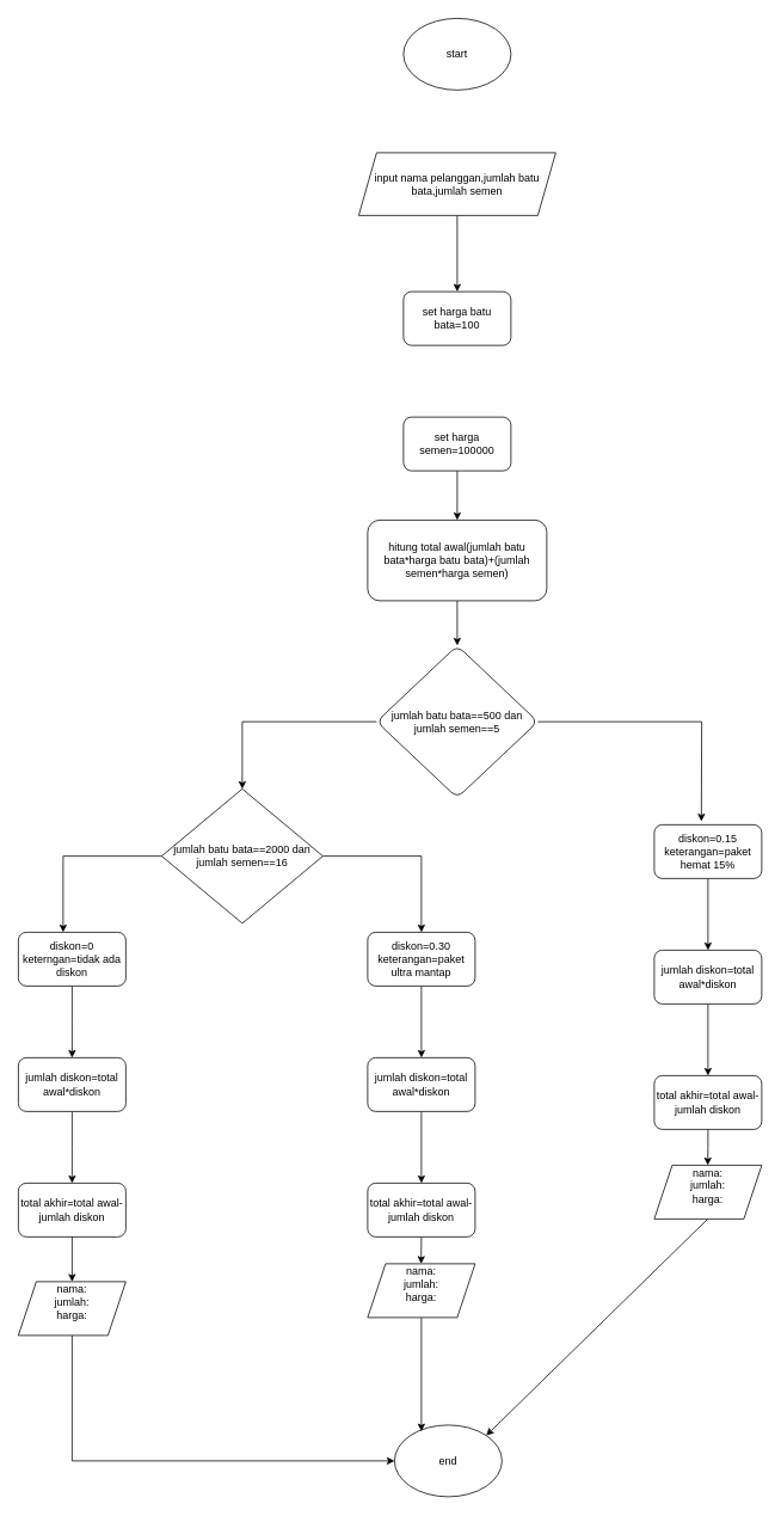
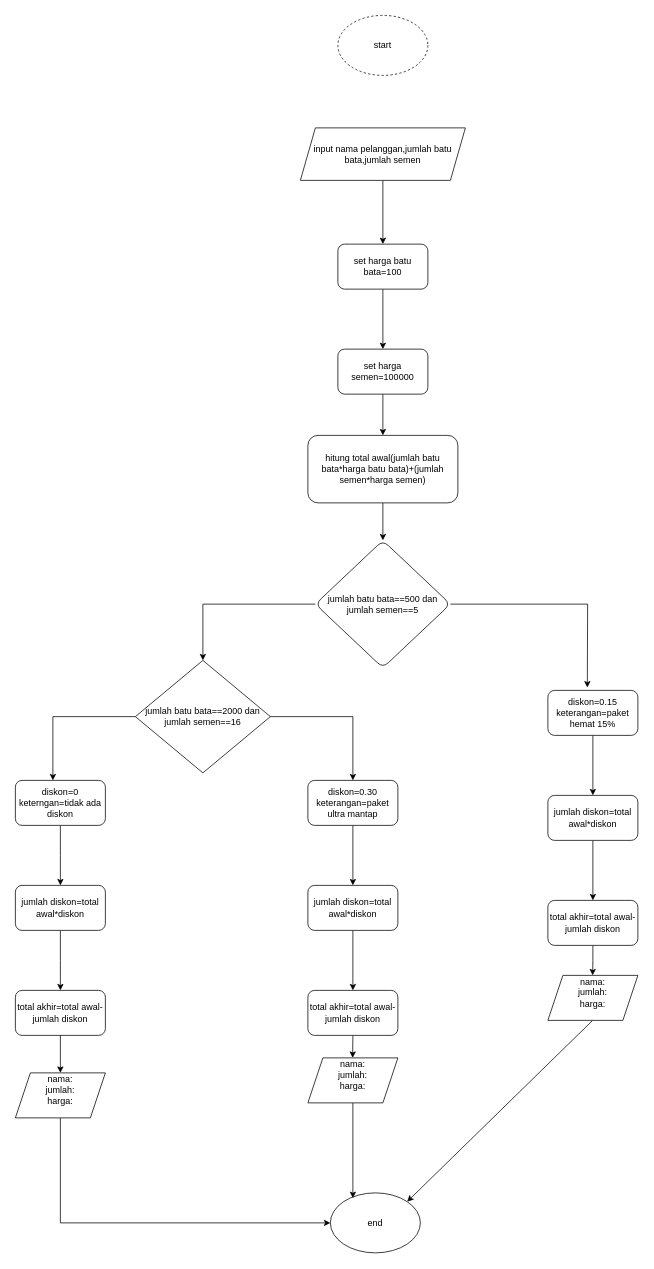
  <mxCell id="0" />
  <mxCell id="1" parent="0" />
- <mxCell id="2" value="start" style="ellipse;whiteSpace=wrap;html=1;strokeColor=#000000;" vertex="1" parent="1"><mxGeometry x="450" y="20" width="120" height="80" as="geometry" /></mxCell>
+ <mxCell id="2" value="start" style="ellipse;whiteSpace=wrap;html=1;strokeColor=#000000;dashed=1;" vertex="1" parent="1"><mxGeometry x="450" y="20" width="120" height="80" as="geometry" /></mxCell>
  <mxCell id="3" value="" style="edgeStyle=orthogonalEdgeStyle;rounded=0;orthogonalLoop=1;jettySize=auto;html=1;" edge="1" parent="1" source="4" target="6"><mxGeometry relative="1" as="geometry" /></mxCell>
  <mxCell id="4" value="input nama pelanggan,jumlah batu bata,jumlah semen" style="shape=parallelogram;perimeter=parallelogramPerimeter;whiteSpace=wrap;html=1;fixedSize=1;strokeColor=#000000;" vertex="1" parent="1"><mxGeometry x="400" y="170" width="220" height="70" as="geometry" /></mxCell>
+ <mxCell id="5" value="" style="edgeStyle=orthogonalEdgeStyle;rounded=0;orthogonalLoop=1;jettySize=auto;html=1;" edge="1" parent="1" source="6" target="8"><mxGeometry relative="1" as="geometry" /></mxCell>
  <mxCell id="6" value="set harga batu bata=100" style="rounded=1;whiteSpace=wrap;html=1;strokeColor=#000000;" vertex="1" parent="1"><mxGeometry x="450" y="325" width="120" height="60" as="geometry" /></mxCell>
  <mxCell id="7" value="" style="edgeStyle=orthogonalEdgeStyle;rounded=0;orthogonalLoop=1;jettySize=auto;html=1;" edge="1" parent="1" source="8" target="10"><mxGeometry relative="1" as="geometry" /></mxCell>
  <mxCell id="8" value="set harga semen=100000" style="rounded=1;whiteSpace=wrap;html=1;strokeColor=#000000;" vertex="1" parent="1"><mxGeometry x="450" y="465" width="120" height="60" as="geometry" /></mxCell>
  <mxCell id="9" value="" style="edgeStyle=orthogonalEdgeStyle;rounded=0;orthogonalLoop=1;jettySize=auto;html=1;" edge="1" parent="1" source="10" target="11"><mxGeometry relative="1" as="geometry" /></mxCell>
  <mxCell id="10" value="hitung total awal(jumlah batu bata*harga batu bata)+(jumlah semen*harga semen)" style="whiteSpace=wrap;html=1;strokeColor=#000000;rounded=1;" vertex="1" parent="1"><mxGeometry x="410" y="580" width="200" height="90" as="geometry" /></mxCell>
  <mxCell id="11" value="jumlah batu bata==500 dan jumlah semen==5" style="rhombus;whiteSpace=wrap;html=1;strokeColor=#000000;rounded=1;" vertex="1" parent="1"><mxGeometry x="420" y="720" width="180" height="170" as="geometry" /></mxCell>
  <mxCell id="12" value="" style="endArrow=classic;html=1;rounded=0;exitX=1;exitY=0.5;exitDx=0;exitDy=0;entryX=0.605;entryY=0.019;entryDx=0;entryDy=0;entryPerimeter=0;" edge="1" parent="1" source="11"><mxGeometry width="50" height="50" relative="1" as="geometry"><mxPoint x="420" y="680" as="sourcePoint" /><mxPoint x="782.6" y="916.14" as="targetPoint" /><Array as="points"><mxPoint x="783" y="805" /></Array></mxGeometry></mxCell>
  <mxCell id="13" value="" style="edgeStyle=orthogonalEdgeStyle;rounded=0;orthogonalLoop=1;jettySize=auto;html=1;" edge="1" parent="1" source="14" target="31"><mxGeometry relative="1" as="geometry" /></mxCell>
  <mxCell id="14" value="diskon=0.15&lt;div&gt;keterangan=paket hemat 15%&lt;/div&gt;" style="rounded=1;whiteSpace=wrap;html=1;" vertex="1" parent="1"><mxGeometry x="730" y="920" width="120" height="60" as="geometry" /></mxCell>
  <mxCell id="15" value="" style="endArrow=classic;html=1;rounded=0;exitX=0;exitY=0.5;exitDx=0;exitDy=0;" edge="1" parent="1" source="11"><mxGeometry width="50" height="50" relative="1" as="geometry"><mxPoint x="430" y="730" as="sourcePoint" /><mxPoint x="270" y="880" as="targetPoint" /><Array as="points"><mxPoint x="270" y="805" /></Array></mxGeometry></mxCell>
  <mxCell id="16" value="jumlah batu bata==2000 dan jumlah semen==16" style="rhombus;whiteSpace=wrap;html=1;" vertex="1" parent="1"><mxGeometry x="180" y="880" width="180" height="150" as="geometry" /></mxCell>
  <mxCell id="17" value="" style="endArrow=classic;html=1;rounded=0;exitX=0;exitY=0.5;exitDx=0;exitDy=0;" edge="1" parent="1" source="16"><mxGeometry width="50" height="50" relative="1" as="geometry"><mxPoint x="430" y="730" as="sourcePoint" /><mxPoint x="70" y="1040" as="targetPoint" /><Array as="points"><mxPoint x="70" y="955" /></Array></mxGeometry></mxCell>
  <mxCell id="18" value="" style="endArrow=classic;html=1;rounded=0;exitX=1;exitY=0.5;exitDx=0;exitDy=0;entryX=0.5;entryY=0;entryDx=0;entryDy=0;" edge="1" parent="1" source="16" target="20"><mxGeometry width="50" height="50" relative="1" as="geometry"><mxPoint x="430" y="880" as="sourcePoint" /><mxPoint x="470" y="1040" as="targetPoint" /><Array as="points"><mxPoint x="470" y="955" /></Array></mxGeometry></mxCell>
  <mxCell id="19" value="" style="edgeStyle=orthogonalEdgeStyle;rounded=0;orthogonalLoop=1;jettySize=auto;html=1;" edge="1" parent="1" source="20" target="24"><mxGeometry relative="1" as="geometry" /></mxCell>
  <mxCell id="20" value="diskon=0.30&lt;div&gt;keterangan=paket ultra mantap&lt;/div&gt;" style="rounded=1;whiteSpace=wrap;html=1;" vertex="1" parent="1"><mxGeometry x="410" y="1040" width="120" height="60" as="geometry" /></mxCell>
  <mxCell id="21" value="" style="edgeStyle=orthogonalEdgeStyle;rounded=0;orthogonalLoop=1;jettySize=auto;html=1;" edge="1" parent="1" source="22"><mxGeometry relative="1" as="geometry"><mxPoint x="80" y="1180" as="targetPoint" /></mxGeometry></mxCell>
  <mxCell id="22" value="diskon=0&lt;div&gt;keterngan=tidak ada diskon&lt;/div&gt;" style="rounded=1;whiteSpace=wrap;html=1;" vertex="1" parent="1"><mxGeometry x="20" y="1040" width="120" height="60" as="geometry" /></mxCell>
  <mxCell id="23" value="" style="edgeStyle=orthogonalEdgeStyle;rounded=0;orthogonalLoop=1;jettySize=auto;html=1;" edge="1" parent="1" source="24" target="26"><mxGeometry relative="1" as="geometry" /></mxCell>
  <mxCell id="24" value="jumlah diskon=total awal*diskon" style="whiteSpace=wrap;html=1;rounded=1;" vertex="1" parent="1"><mxGeometry x="410" y="1180" width="120" height="60" as="geometry" /></mxCell>
  <mxCell id="25" style="edgeStyle=orthogonalEdgeStyle;rounded=0;orthogonalLoop=1;jettySize=auto;html=1;exitX=0.5;exitY=1;exitDx=0;exitDy=0;" edge="1" parent="1" source="26"><mxGeometry relative="1" as="geometry"><mxPoint x="469.714" y="1410" as="targetPoint" /></mxGeometry></mxCell>
  <mxCell id="26" value="total akhir=total awal-jumlah diskon" style="whiteSpace=wrap;html=1;rounded=1;" vertex="1" parent="1"><mxGeometry x="410" y="1320" width="120" height="60" as="geometry" /></mxCell>
  <mxCell id="27" value="" style="edgeStyle=orthogonalEdgeStyle;rounded=0;orthogonalLoop=1;jettySize=auto;html=1;" edge="1" parent="1" source="28"><mxGeometry relative="1" as="geometry"><mxPoint x="80" y="1320" as="targetPoint" /></mxGeometry></mxCell>
  <mxCell id="28" value="jumlah diskon=total awal*diskon" style="whiteSpace=wrap;html=1;rounded=1;" vertex="1" parent="1"><mxGeometry x="20" y="1180" width="120" height="60" as="geometry" /></mxCell>
  <mxCell id="29" value="total akhir=total awal-jumlah diskon" style="whiteSpace=wrap;html=1;rounded=1;" vertex="1" parent="1"><mxGeometry x="20" y="1320" width="120" height="60" as="geometry" /></mxCell>
  <mxCell id="30" value="" style="edgeStyle=orthogonalEdgeStyle;rounded=0;orthogonalLoop=1;jettySize=auto;html=1;" edge="1" parent="1" source="31" target="33"><mxGeometry relative="1" as="geometry" /></mxCell>
  <mxCell id="31" value="jumlah diskon=total awal*diskon" style="whiteSpace=wrap;html=1;rounded=1;" vertex="1" parent="1"><mxGeometry x="730" y="1060" width="120" height="60" as="geometry" /></mxCell>
  <mxCell id="32" style="edgeStyle=orthogonalEdgeStyle;rounded=0;orthogonalLoop=1;jettySize=auto;html=1;exitX=0.5;exitY=1;exitDx=0;exitDy=0;" edge="1" parent="1" source="33"><mxGeometry relative="1" as="geometry"><mxPoint x="789.692" y="1300" as="targetPoint" /></mxGeometry></mxCell>
  <mxCell id="33" value="total akhir=total awal-jumlah diskon" style="whiteSpace=wrap;html=1;rounded=1;" vertex="1" parent="1"><mxGeometry x="730" y="1200" width="120" height="60" as="geometry" /></mxCell>
  <mxCell id="34" value="" style="endArrow=classic;html=1;rounded=0;exitX=0.5;exitY=1;exitDx=0;exitDy=0;" edge="1" parent="1" source="29"><mxGeometry width="50" height="50" relative="1" as="geometry"><mxPoint x="430" y="1230" as="sourcePoint" /><mxPoint x="80" y="1430" as="targetPoint" /></mxGeometry></mxCell>
  <mxCell id="35" value="" style="endArrow=classic;html=1;rounded=0;exitX=0.5;exitY=1;exitDx=0;exitDy=0;" edge="1" parent="1" target="36"><mxGeometry width="50" height="50" relative="1" as="geometry"><mxPoint x="80" y="1490" as="sourcePoint" /><mxPoint x="440" y="1310" as="targetPoint" /><Array as="points"><mxPoint x="80" y="1630" /></Array></mxGeometry></mxCell>
  <mxCell id="36" value="end" style="ellipse;whiteSpace=wrap;html=1;" vertex="1" parent="1"><mxGeometry x="440" y="1590" width="120" height="80" as="geometry" /></mxCell>
  <mxCell id="37" value="" style="endArrow=classic;html=1;rounded=0;exitX=0.5;exitY=1;exitDx=0;exitDy=0;" edge="1" parent="1"><mxGeometry width="50" height="50" relative="1" as="geometry"><mxPoint x="470" y="1470" as="sourcePoint" /><mxPoint x="470" y="1597" as="targetPoint" /></mxGeometry></mxCell>
  <mxCell id="38" value="" style="endArrow=classic;html=1;rounded=0;exitX=0.5;exitY=1;exitDx=0;exitDy=0;entryX=1;entryY=0;entryDx=0;entryDy=0;" edge="1" parent="1" target="36"><mxGeometry width="50" height="50" relative="1" as="geometry"><mxPoint x="789.714" y="1360" as="sourcePoint" /><mxPoint x="440" y="1310" as="targetPoint" /></mxGeometry></mxCell>
  <mxCell id="39" value="nama:&lt;div&gt;jumlah:&lt;/div&gt;&lt;div&gt;harga:&lt;/div&gt;&lt;div&gt;&lt;br&gt;&lt;/div&gt;" style="shape=parallelogram;perimeter=parallelogramPerimeter;whiteSpace=wrap;html=1;fixedSize=1;" vertex="1" parent="1"><mxGeometry x="20" y="1430" width="120" height="60" as="geometry" /></mxCell>
  <mxCell id="40" value="nama:&lt;div&gt;jumlah:&lt;/div&gt;&lt;div&gt;harga:&lt;/div&gt;&lt;div&gt;&lt;br&gt;&lt;/div&gt;" style="shape=parallelogram;perimeter=parallelogramPerimeter;whiteSpace=wrap;html=1;fixedSize=1;" vertex="1" parent="1"><mxGeometry x="410" y="1410" width="120" height="60" as="geometry" /></mxCell>
  <mxCell id="41" value="nama:&lt;div&gt;jumlah:&lt;/div&gt;&lt;div&gt;harga:&lt;/div&gt;&lt;div&gt;&lt;br&gt;&lt;/div&gt;" style="shape=parallelogram;perimeter=parallelogramPerimeter;whiteSpace=wrap;html=1;fixedSize=1;" vertex="1" parent="1"><mxGeometry x="730" y="1300" width="120" height="60" as="geometry" /></mxCell>
